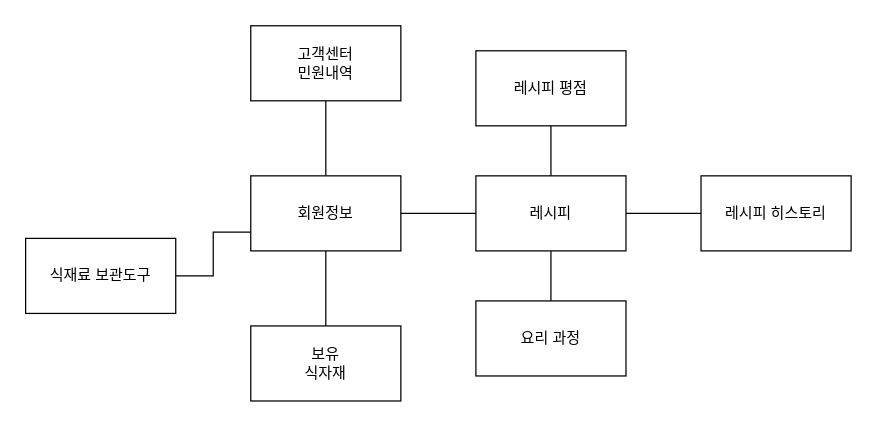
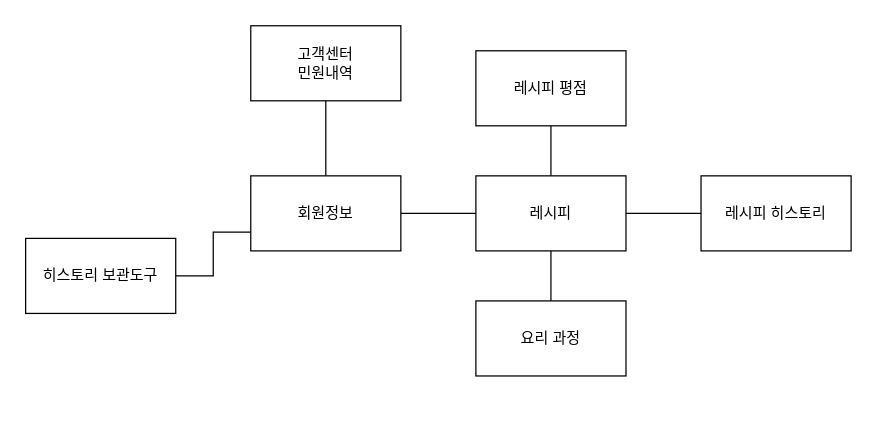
  <mxCell id="0" />
  <mxCell id="1" parent="0" />
  <mxCell id="2" style="edgeStyle=orthogonalEdgeStyle;rounded=0;orthogonalLoop=1;jettySize=auto;html=1;exitX=0.5;exitY=0;exitDx=0;exitDy=0;entryX=0.5;entryY=1;entryDx=0;entryDy=0;endArrow=none;endFill=0;" parent="1" source="6" target="16" edge="1"><mxGeometry relative="1" as="geometry" /></mxCell>
  <mxCell id="3" style="edgeStyle=orthogonalEdgeStyle;rounded=0;orthogonalLoop=1;jettySize=auto;html=1;exitX=1;exitY=0.5;exitDx=0;exitDy=0;entryX=0;entryY=0.5;entryDx=0;entryDy=0;endArrow=none;endFill=0;" parent="1" source="6" target="10" edge="1"><mxGeometry relative="1" as="geometry"><Array as="points"><mxPoint x="350" y="170" /><mxPoint x="350" y="170" /></Array></mxGeometry></mxCell>
- <mxCell id="4" style="edgeStyle=orthogonalEdgeStyle;rounded=0;orthogonalLoop=1;jettySize=auto;html=1;exitX=0.5;exitY=1;exitDx=0;exitDy=0;entryX=0.5;entryY=0;entryDx=0;entryDy=0;endArrow=none;endFill=0;" parent="1" source="6" target="15" edge="1"><mxGeometry relative="1" as="geometry"><Array as="points"><mxPoint x="260" y="240" /><mxPoint x="260" y="240" /></Array></mxGeometry></mxCell>
  <mxCell id="5" style="edgeStyle=orthogonalEdgeStyle;rounded=0;orthogonalLoop=1;jettySize=auto;html=1;exitX=0;exitY=0.75;exitDx=0;exitDy=0;entryX=1;entryY=0.5;entryDx=0;entryDy=0;endArrow=none;endFill=0;" parent="1" source="6" target="11" edge="1"><mxGeometry relative="1" as="geometry"><Array as="points"><mxPoint x="170" y="185" /><mxPoint x="170" y="220" /></Array></mxGeometry></mxCell>
  <mxCell id="6" value="회원정보" style="rounded=0;whiteSpace=wrap;html=1;" parent="1" vertex="1"><mxGeometry x="200" y="140" width="120" height="60" as="geometry" /></mxCell>
  <mxCell id="7" style="edgeStyle=orthogonalEdgeStyle;rounded=0;orthogonalLoop=1;jettySize=auto;html=1;exitX=0.5;exitY=1;exitDx=0;exitDy=0;entryX=0.5;entryY=0;entryDx=0;entryDy=0;endArrow=none;endFill=0;" parent="1" source="10" target="14" edge="1"><mxGeometry relative="1" as="geometry"><Array as="points"><mxPoint x="440" y="220" /><mxPoint x="440" y="220" /></Array></mxGeometry></mxCell>
  <mxCell id="8" style="edgeStyle=orthogonalEdgeStyle;rounded=0;orthogonalLoop=1;jettySize=auto;html=1;exitX=1;exitY=0.5;exitDx=0;exitDy=0;entryX=0;entryY=0.5;entryDx=0;entryDy=0;endArrow=none;endFill=0;" parent="1" source="10" target="12" edge="1"><mxGeometry relative="1" as="geometry"><Array as="points"><mxPoint x="540" y="170" /><mxPoint x="540" y="170" /></Array></mxGeometry></mxCell>
  <mxCell id="9" style="edgeStyle=orthogonalEdgeStyle;rounded=0;orthogonalLoop=1;jettySize=auto;html=1;exitX=0.5;exitY=0;exitDx=0;exitDy=0;entryX=0.5;entryY=1;entryDx=0;entryDy=0;endArrow=none;endFill=0;" parent="1" source="10" target="13" edge="1"><mxGeometry relative="1" as="geometry"><Array as="points"><mxPoint x="440" y="130" /><mxPoint x="440" y="130" /></Array></mxGeometry></mxCell>
  <mxCell id="10" value="레시피" style="rounded=0;whiteSpace=wrap;html=1;" parent="1" vertex="1"><mxGeometry x="380" y="140" width="120" height="60" as="geometry" /></mxCell>
- <mxCell id="11" value="식재료 보관도구" style="rounded=0;whiteSpace=wrap;html=1;" parent="1" vertex="1"><mxGeometry x="20" y="190" width="120" height="60" as="geometry" /></mxCell>
+ <mxCell id="11" value="히스토리 보관도구" style="rounded=0;whiteSpace=wrap;html=1;" parent="1" vertex="1"><mxGeometry x="20" y="190" width="120" height="60" as="geometry" /></mxCell>
  <mxCell id="12" value="레시피 히스토리" style="rounded=0;whiteSpace=wrap;html=1;" parent="1" vertex="1"><mxGeometry x="560" y="140" width="120" height="60" as="geometry" /></mxCell>
  <mxCell id="13" value="레시피 평점" style="rounded=0;whiteSpace=wrap;html=1;" parent="1" vertex="1"><mxGeometry x="380" y="40" width="120" height="60" as="geometry" /></mxCell>
  <mxCell id="14" value="요리 과정" style="rounded=0;whiteSpace=wrap;html=1;" parent="1" vertex="1"><mxGeometry x="380" y="240" width="120" height="60" as="geometry" /></mxCell>
- <mxCell id="15" value="보유&lt;div&gt;식자재&lt;/div&gt;" style="rounded=0;whiteSpace=wrap;html=1;" parent="1" vertex="1"><mxGeometry x="200" y="260" width="120" height="60" as="geometry" /></mxCell>
  <mxCell id="16" value="고객센터&lt;div&gt;민원내역&lt;/div&gt;" style="rounded=0;whiteSpace=wrap;html=1;" parent="1" vertex="1"><mxGeometry x="200" y="20" width="120" height="60" as="geometry" /></mxCell>
